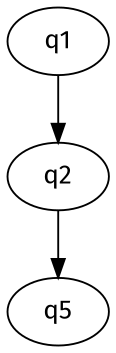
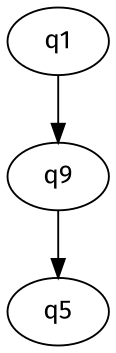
  digraph {
    fontname="Fira Sans"
    node [fontname="Fira Sans" params="{'Question': 'What is one plus one?'}"]
    edge [fontname="Fira Sans"]
    q1 [params="{'template': 'SolutionToInequality.asy', 'Question': 'What is $1+1$?'}"]
-   q2
+   q2 [label=q9]
    n3 [label=q5]
    q1 -> q2
    q2 -> n3
  }
